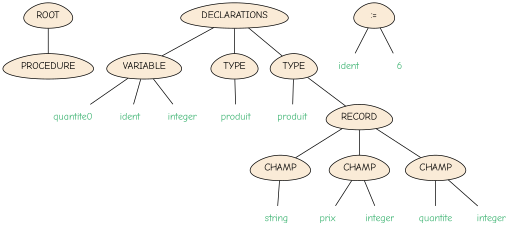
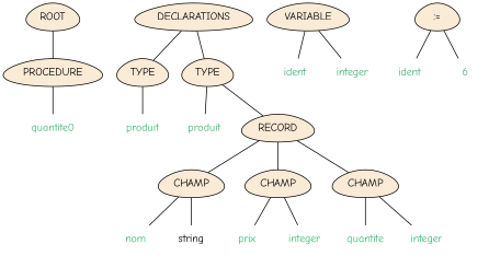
  graph {
    fontname="Comic Neue"
    node [fontcolor=mediumseagreen fontname="Comic Neue" shape=plaintext]
    edge [fontname="Comic Neue"]
    n1 [fillcolor=antiquewhite fontcolor=black label=ROOT shape=egg style=filled]
    n2 [fillcolor=antiquewhite fontcolor=black label=PROCEDURE shape=egg style=filled]
    n3 [label=quantite0]
    n4 [fillcolor=antiquewhite fontcolor=black label=DECLARATIONS shape=egg style=filled]
    n5 [fillcolor=antiquewhite fontcolor=black label=VARIABLE shape=egg style=filled]
    n6 [fillcolor=antiquewhite fontcolor=black label=TYPE shape=egg style=filled]
    n7 [fillcolor=antiquewhite fontcolor=black label=TYPE shape=egg style=filled]
    n8 [label=ident]
    n9 [label=integer]
    n10 [label=produit]
    n11 [label=produit]
    n12 [fillcolor=antiquewhite fontcolor=black label=RECORD shape=egg style=filled]
    n13 [fillcolor=antiquewhite fontcolor=black label=CHAMP shape=egg style=filled]
    n14 [fillcolor=antiquewhite fontcolor=black label=CHAMP shape=egg style=filled]
    n15 [fillcolor=antiquewhite fontcolor=black label=CHAMP shape=egg style=filled]
-   n17 [label=string]
+   n16 [label=nom]
+   n17 [fontcolor=black label=string]
    n18 [label=prix]
    n19 [label=integer]
    n20 [label=quantite]
    n21 [label=integer]
    n22 [fillcolor=antiquewhite fontcolor=black label=":=" shape=egg style=filled]
    n23 [label=ident]
    n24 [label=6]
    subgraph sub_1 {
      label=AST
      n1
      n2
      n3
      n4
      n5
      n6
      n7
      n8
      n9
      n10
      n11
      n12
      n13
      n14
      n15
+     n16
      n17
      n18
      n19
      n20
      n21
      n22
      n23
      n24
    }
    n1 -- n2
-   n5 -- n3
-   n4 -- n5
+   n2 -- n3
    n4 -- n6
    n4 -- n7
    n5 -- n8
    n5 -- n9
    n6 -- n10
    n7 -- n11
    n7 -- n12
    n12 -- n13
    n12 -- n14
    n12 -- n15
+   n13 -- n16
    n13 -- n17
    n14 -- n18
    n14 -- n19
    n15 -- n20
    n15 -- n21
    n22 -- n23
    n22 -- n24
  }
